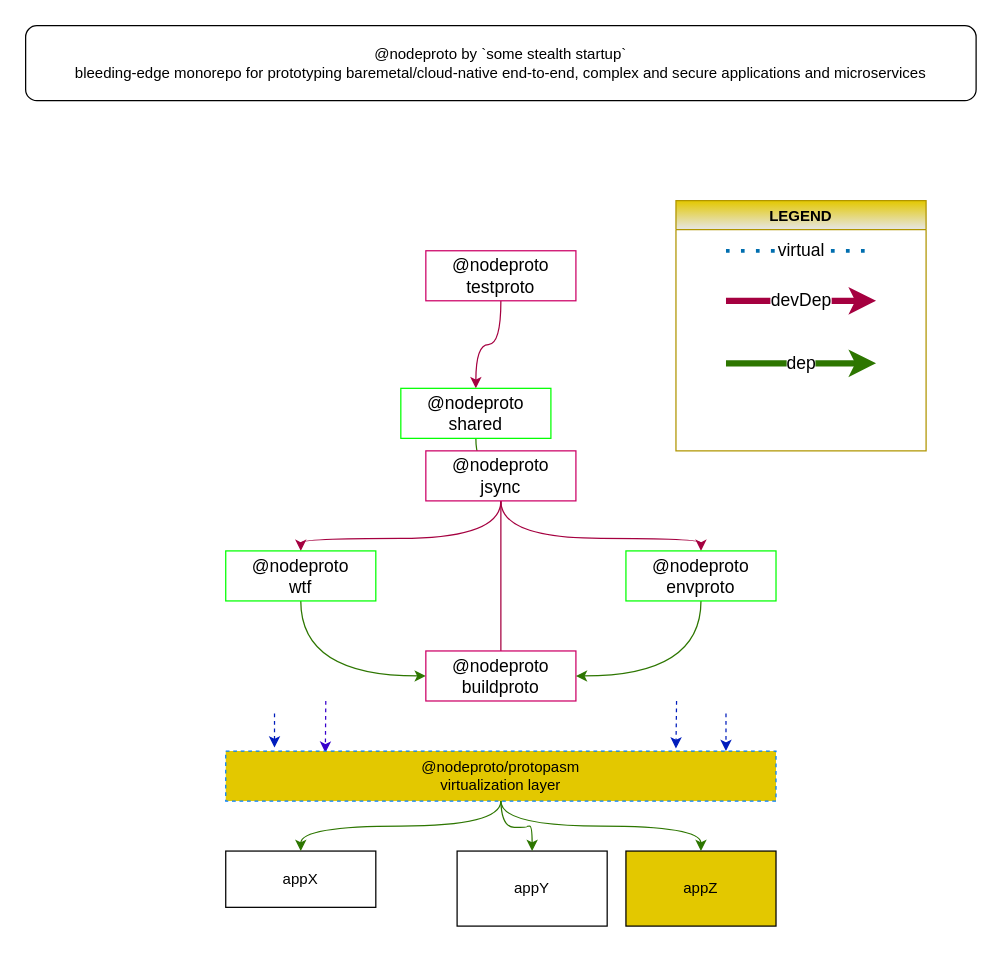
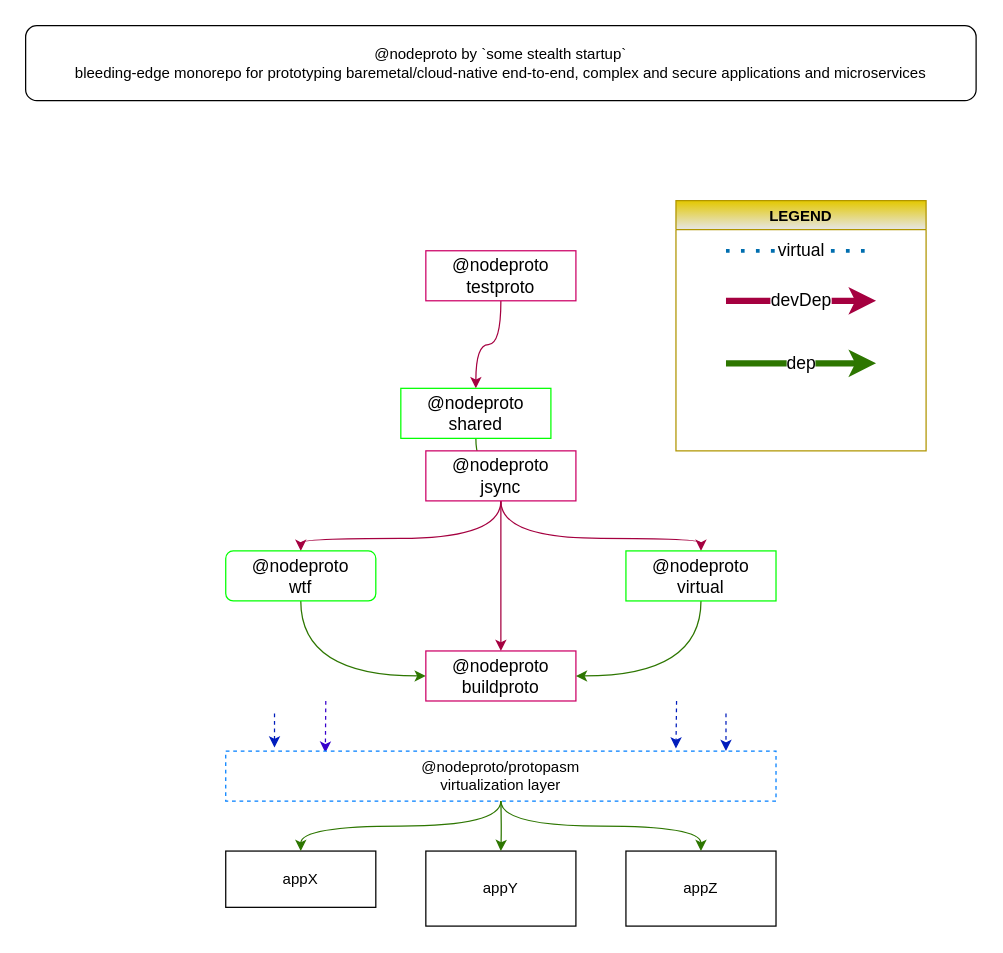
  <mxCell id="0" />
  <mxCell id="1" parent="0" />
  <mxCell id="2" value="" style="edgeStyle=orthogonalEdgeStyle;orthogonalLoop=1;jettySize=auto;html=1;curved=1;fillColor=#d80073;strokeColor=#A50040;" parent="1" source="3" target="5" edge="1"><mxGeometry relative="1" as="geometry" /></mxCell>
  <mxCell id="3" value="@nodeproto&lt;br style=&quot;font-size: 14px&quot;&gt;testproto" style="whiteSpace=wrap;html=1;fontSize=14;strokeColor=#CC0066;" parent="1" vertex="1"><mxGeometry x="340" y="200" width="120" height="40" as="geometry" /></mxCell>
  <mxCell id="4" value="" style="edgeStyle=orthogonalEdgeStyle;orthogonalLoop=1;jettySize=auto;html=1;curved=1;fillColor=#60a917;strokeColor=#2D7600;" parent="1" source="5" target="9" edge="1"><mxGeometry relative="1" as="geometry" /></mxCell>
  <mxCell id="5" value="@nodeproto&lt;br style=&quot;font-size: 14px;&quot;&gt;shared" style="whiteSpace=wrap;html=1;fontSize=14;strokeColor=#00FF00;" parent="1" vertex="1"><mxGeometry x="320" y="310" width="120" height="40" as="geometry" /></mxCell>
- <mxCell id="6" value="" style="edgeStyle=orthogonalEdgeStyle;orthogonalLoop=1;jettySize=auto;html=1;curved=1;fillColor=#d80073;strokeColor=#A50040;endArrow=none;" parent="1" source="9" target="12" edge="1"><mxGeometry relative="1" as="geometry" /></mxCell>
+ <mxCell id="6" value="" style="edgeStyle=orthogonalEdgeStyle;orthogonalLoop=1;jettySize=auto;html=1;curved=1;fillColor=#d80073;strokeColor=#A50040;" parent="1" source="9" target="12" edge="1"><mxGeometry relative="1" as="geometry" /></mxCell>
  <mxCell id="7" style="edgeStyle=orthogonalEdgeStyle;orthogonalLoop=1;jettySize=auto;html=1;entryX=0.5;entryY=0;entryDx=0;entryDy=0;curved=1;exitX=0.5;exitY=1;exitDx=0;exitDy=0;fillColor=#d80073;strokeColor=#A50040;" parent="1" source="9" target="11" edge="1"><mxGeometry relative="1" as="geometry"><Array as="points"><mxPoint x="400" y="430" /><mxPoint x="240" y="430" /></Array></mxGeometry></mxCell>
  <mxCell id="8" style="edgeStyle=orthogonalEdgeStyle;orthogonalLoop=1;jettySize=auto;html=1;entryX=0.5;entryY=0;entryDx=0;entryDy=0;curved=1;exitX=0.5;exitY=1;exitDx=0;exitDy=0;fillColor=#d80073;strokeColor=#A50040;" parent="1" source="9" target="14" edge="1"><mxGeometry relative="1" as="geometry"><Array as="points"><mxPoint x="400" y="430" /><mxPoint x="560" y="430" /></Array></mxGeometry></mxCell>
  <mxCell id="9" value="@nodeproto&lt;br style=&quot;font-size: 14px;&quot;&gt;jsync" style="whiteSpace=wrap;html=1;fontSize=14;strokeColor=#CC0066;" parent="1" vertex="1"><mxGeometry x="340" y="360" width="120" height="40" as="geometry" /></mxCell>
  <mxCell id="10" style="edgeStyle=orthogonalEdgeStyle;orthogonalLoop=1;jettySize=auto;html=1;entryX=0;entryY=0.5;entryDx=0;entryDy=0;curved=1;fillColor=#60a917;strokeColor=#2D7600;" parent="1" source="11" target="12" edge="1"><mxGeometry relative="1" as="geometry"><Array as="points"><mxPoint x="240" y="540" /></Array></mxGeometry></mxCell>
- <mxCell id="11" value="@nodeproto&lt;br style=&quot;font-size: 14px;&quot;&gt;wtf" style="whiteSpace=wrap;html=1;fontSize=14;strokeColor=#00FF00;" parent="1" vertex="1"><mxGeometry x="180" y="440" width="120" height="40" as="geometry" /></mxCell>
+ <mxCell id="11" value="@nodeproto&lt;br style=&quot;font-size: 14px;&quot;&gt;wtf" style="whiteSpace=wrap;html=1;fontSize=14;strokeColor=#00FF00;rounded=1;" parent="1" vertex="1"><mxGeometry x="180" y="440" width="120" height="40" as="geometry" /></mxCell>
  <mxCell id="12" value="@nodeproto&lt;br style=&quot;font-size: 14px&quot;&gt;buildproto" style="whiteSpace=wrap;html=1;fontSize=14;strokeColor=#CC0066;" parent="1" vertex="1"><mxGeometry x="340" y="520" width="120" height="40" as="geometry" /></mxCell>
  <mxCell id="13" style="edgeStyle=orthogonalEdgeStyle;orthogonalLoop=1;jettySize=auto;html=1;exitX=0.5;exitY=1;exitDx=0;exitDy=0;curved=1;fillColor=#60a917;strokeColor=#2D7600;" parent="1" source="14" edge="1"><mxGeometry relative="1" as="geometry"><mxPoint x="460" y="540" as="targetPoint" /><Array as="points"><mxPoint x="560" y="540" /><mxPoint x="460" y="540" /></Array></mxGeometry></mxCell>
- <mxCell id="14" value="@nodeproto&lt;br style=&quot;font-size: 14px;&quot;&gt;envproto" style="whiteSpace=wrap;html=1;fontSize=14;strokeColor=#00FF00;" parent="1" vertex="1"><mxGeometry x="500" y="440" width="120" height="40" as="geometry" /></mxCell>
+ <mxCell id="14" value="@nodeproto&lt;br style=&quot;font-size: 14px;&quot;&gt;virtual" style="whiteSpace=wrap;html=1;fontSize=14;strokeColor=#00FF00;" parent="1" vertex="1"><mxGeometry x="500" y="440" width="120" height="40" as="geometry" /></mxCell>
  <mxCell id="15" style="edgeStyle=orthogonalEdgeStyle;orthogonalLoop=1;jettySize=auto;html=1;exitX=0.5;exitY=1;exitDx=0;exitDy=0;curved=1;" parent="1" source="3" target="3" edge="1"><mxGeometry relative="1" as="geometry" /></mxCell>
  <mxCell id="16" value="LEGEND" style="swimlane;fillColor=#e3c800;strokeColor=#B09500;fontColor=#000000;gradientColor=#E6E6E6;" parent="1" vertex="1"><mxGeometry x="540" y="160" width="200" height="200" as="geometry"><mxRectangle x="630" y="40" width="80" height="23" as="alternateBounds" /></mxGeometry></mxCell>
  <mxCell id="17" value="virtual" style="endArrow=none;dashed=1;html=1;dashPattern=1 3;strokeWidth=3;fontSize=14;curved=1;fillColor=#1ba1e2;strokeColor=#006EAF;" parent="16" edge="1"><mxGeometry width="50" height="50" relative="1" as="geometry"><mxPoint x="40" y="40" as="sourcePoint" /><mxPoint x="160" y="40" as="targetPoint" /></mxGeometry></mxCell>
  <mxCell id="18" value="devDep" style="endArrow=classic;html=1;fontSize=14;strokeWidth=5;curved=1;fillColor=#d80073;strokeColor=#A50040;" parent="16" edge="1"><mxGeometry width="50" height="50" relative="1" as="geometry"><mxPoint x="40" y="80" as="sourcePoint" /><mxPoint x="160" y="80" as="targetPoint" /></mxGeometry></mxCell>
  <mxCell id="19" value="dep" style="endArrow=classic;html=1;fontSize=14;strokeWidth=5;curved=1;fillColor=#60a917;strokeColor=#2D7600;" parent="16" edge="1"><mxGeometry width="50" height="50" relative="1" as="geometry"><mxPoint x="40" y="130" as="sourcePoint" /><mxPoint x="160" y="130" as="targetPoint" /></mxGeometry></mxCell>
  <mxCell id="20" value="@nodeproto by `some stealth startup`&lt;br&gt;bleeding-edge monorepo for prototyping baremetal/cloud-native end-to-end, complex and secure applications and microservices" style="rounded=1;whiteSpace=wrap;html=1;sketch=0;" parent="1" vertex="1"><mxGeometry x="20" y="20" width="760" height="60" as="geometry" /></mxCell>
  <mxCell id="21" value="appX" style="rounded=0;whiteSpace=wrap;html=1;" parent="1" vertex="1"><mxGeometry x="180" y="680" width="120" height="45" as="geometry" /></mxCell>
- <mxCell id="22" value="appY" style="rounded=0;whiteSpace=wrap;html=1;" parent="1" vertex="1"><mxGeometry x="365" y="680" width="120" height="60" as="geometry" /></mxCell>
- <mxCell id="23" value="appZ" style="rounded=0;whiteSpace=wrap;html=1;fillColor=#e3c800;" parent="1" vertex="1"><mxGeometry x="500" y="680" width="120" height="60" as="geometry" /></mxCell>
+ <mxCell id="22" value="appY" style="rounded=0;whiteSpace=wrap;html=1;" parent="1" vertex="1"><mxGeometry x="340" y="680" width="120" height="60" as="geometry" /></mxCell>
+ <mxCell id="23" value="appZ" style="rounded=0;whiteSpace=wrap;html=1;" parent="1" vertex="1"><mxGeometry x="500" y="680" width="120" height="60" as="geometry" /></mxCell>
  <mxCell id="24" style="edgeStyle=orthogonalEdgeStyle;curved=1;orthogonalLoop=1;jettySize=auto;html=1;entryX=0.5;entryY=0;entryDx=0;entryDy=0;fillColor=#60a917;strokeColor=#2D7600;" parent="1" target="22" edge="1"><mxGeometry relative="1" as="geometry"><mxPoint x="400" y="640" as="sourcePoint" /></mxGeometry></mxCell>
  <mxCell id="25" style="edgeStyle=orthogonalEdgeStyle;curved=1;orthogonalLoop=1;jettySize=auto;html=1;fillColor=#60a917;strokeColor=#2D7600;" parent="1" target="21" edge="1"><mxGeometry relative="1" as="geometry"><mxPoint x="400" y="640" as="sourcePoint" /><Array as="points"><mxPoint x="400" y="660" /><mxPoint x="240" y="660" /></Array></mxGeometry></mxCell>
  <mxCell id="26" style="edgeStyle=orthogonalEdgeStyle;curved=1;orthogonalLoop=1;jettySize=auto;html=1;entryX=0.5;entryY=0;entryDx=0;entryDy=0;fillColor=#60a917;strokeColor=#2D7600;" parent="1" target="23" edge="1"><mxGeometry relative="1" as="geometry"><mxPoint x="400" y="640" as="sourcePoint" /><Array as="points"><mxPoint x="400" y="660" /><mxPoint x="560" y="660" /></Array></mxGeometry></mxCell>
  <mxCell id="27" value="" style="endArrow=classic;html=1;entryX=0.1;entryY=-0.07;entryDx=0;entryDy=0;entryPerimeter=0;fillColor=#0050ef;strokeColor=#001DBC;dashed=1;" parent="1" edge="1"><mxGeometry width="50" height="50" relative="1" as="geometry"><mxPoint x="219" y="570" as="sourcePoint" /><mxPoint x="219" y="597.2" as="targetPoint" /></mxGeometry></mxCell>
  <mxCell id="28" value="" style="endArrow=classic;html=1;entryX=0.181;entryY=0.034;entryDx=0;entryDy=0;entryPerimeter=0;fillColor=#6a00ff;strokeColor=#3700CC;dashed=1;" parent="1" edge="1"><mxGeometry width="50" height="50" relative="1" as="geometry"><mxPoint x="260" y="560" as="sourcePoint" /><mxPoint x="259.64" y="601.36" as="targetPoint" /></mxGeometry></mxCell>
  <mxCell id="29" value="" style="endArrow=classic;html=1;entryX=0.908;entryY=-0.05;entryDx=0;entryDy=0;entryPerimeter=0;fillColor=#0050ef;strokeColor=#001DBC;dashed=1;" parent="1" edge="1"><mxGeometry width="50" height="50" relative="1" as="geometry"><mxPoint x="540.48" y="560" as="sourcePoint" /><mxPoint x="540" y="598" as="targetPoint" /></mxGeometry></mxCell>
  <mxCell id="30" value="" style="endArrow=classic;html=1;entryX=1;entryY=0;entryDx=0;entryDy=0;fillColor=#0050ef;strokeColor=#001DBC;dashed=1;" parent="1" edge="1"><mxGeometry width="50" height="50" relative="1" as="geometry"><mxPoint x="580" y="570" as="sourcePoint" /><mxPoint x="580" y="600" as="targetPoint" /></mxGeometry></mxCell>
- <mxCell id="31" value="@nodeproto/protopasm&lt;br&gt;virtualization layer" style="rounded=0;whiteSpace=wrap;html=1;strokeColor=#007FFF;dashed=1;fillColor=#e3c800;" parent="1" vertex="1"><mxGeometry x="180" y="600" width="440" height="40" as="geometry" /></mxCell>
+ <mxCell id="31" value="@nodeproto/protopasm&lt;br&gt;virtualization layer" style="rounded=0;whiteSpace=wrap;html=1;strokeColor=#007FFF;dashed=1;" parent="1" vertex="1"><mxGeometry x="180" y="600" width="440" height="40" as="geometry" /></mxCell>
